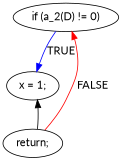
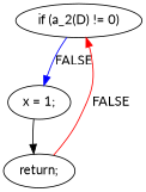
  digraph {
    fontname=Lato
    node [fontname=Lato]
    edge [fontname=Lato]
    n1 [label="if (a_2(D) != 0)"]
    n2 [label="x = 1;"]
    n3 [label="return;"]
-   n1 -> n2 [color=blue label=TRUE]
-   n3 -> n2 [color=black]
+   n1 -> n2 [color=blue label=FALSE]
+   n2 -> n3 [color=black]
    n3 -> n1 [color=red label=FALSE]
  }
